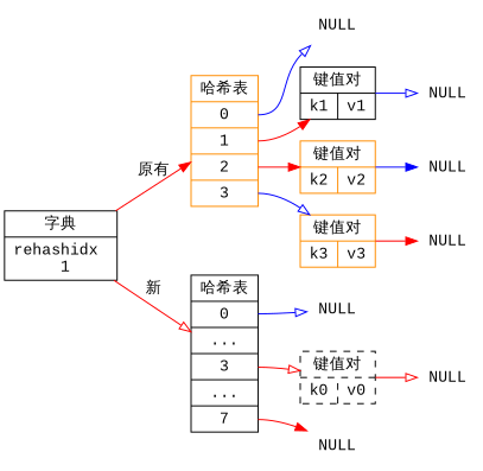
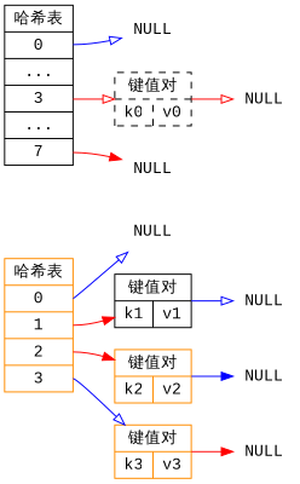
  digraph {
    rankdir=LR
    fontname="Liberation Mono"
    node [shape=record color=black fontname="Liberation Mono"]
    edge [color=red arrowhead=onormal fontname="Liberation Mono"]
-   n1 [label="字典| rehashidx \n 1"]
    n2 [label="哈希表 | <0> 0 | <1> 1 | <2> 2 | <3> 3 " color=darkorange]
    n3 [label="哈希表 | <0> 0 | ... | <3> 3 | ... | <7> 7 "]
    n4 [label="键值对 | { k1 | v1 }"]
    n5 [label="键值对 | { k2 | v2 }" color=darkorange]
    n6 [label="键值对 | { k3 | v3 }" color=darkorange]
    n7 [label=NULL shape=plaintext color=darkorange]
    n8 [label="键值对 | { k0 | v0 }" style=dashed]
    n9 [label=NULL shape=plaintext]
    n10 [label=NULL shape=plaintext]
    n11 [label=NULL shape=plaintext]
    n12 [label=NULL shape=plaintext color=darkorange]
    n13 [label=NULL shape=plaintext color=darkorange]
    n14 [label=NULL shape=plaintext color=darkorange]
-   n1 -> n2 [label="原有" arrowhead=normal]
-   n1 -> n3 [label="新"]
    n2 -> n4 [tailport=1 arrowhead=normal]
    n2 -> n5 [tailport=2 arrowhead=normal]
    n2 -> n6 [tailport=3 color=blue]
    n2 -> n7 [tailport=0 color=blue]
    n3 -> n8 [tailport=3]
    n3 -> n9 [tailport=0 color=blue]
    n3 -> n10 [tailport=7 arrowhead=normal]
    n4 -> n12 [color=blue]
    n5 -> n13 [color=blue arrowhead=normal]
    n6 -> n14 [arrowhead=normal]
    n8 -> n11
  }
